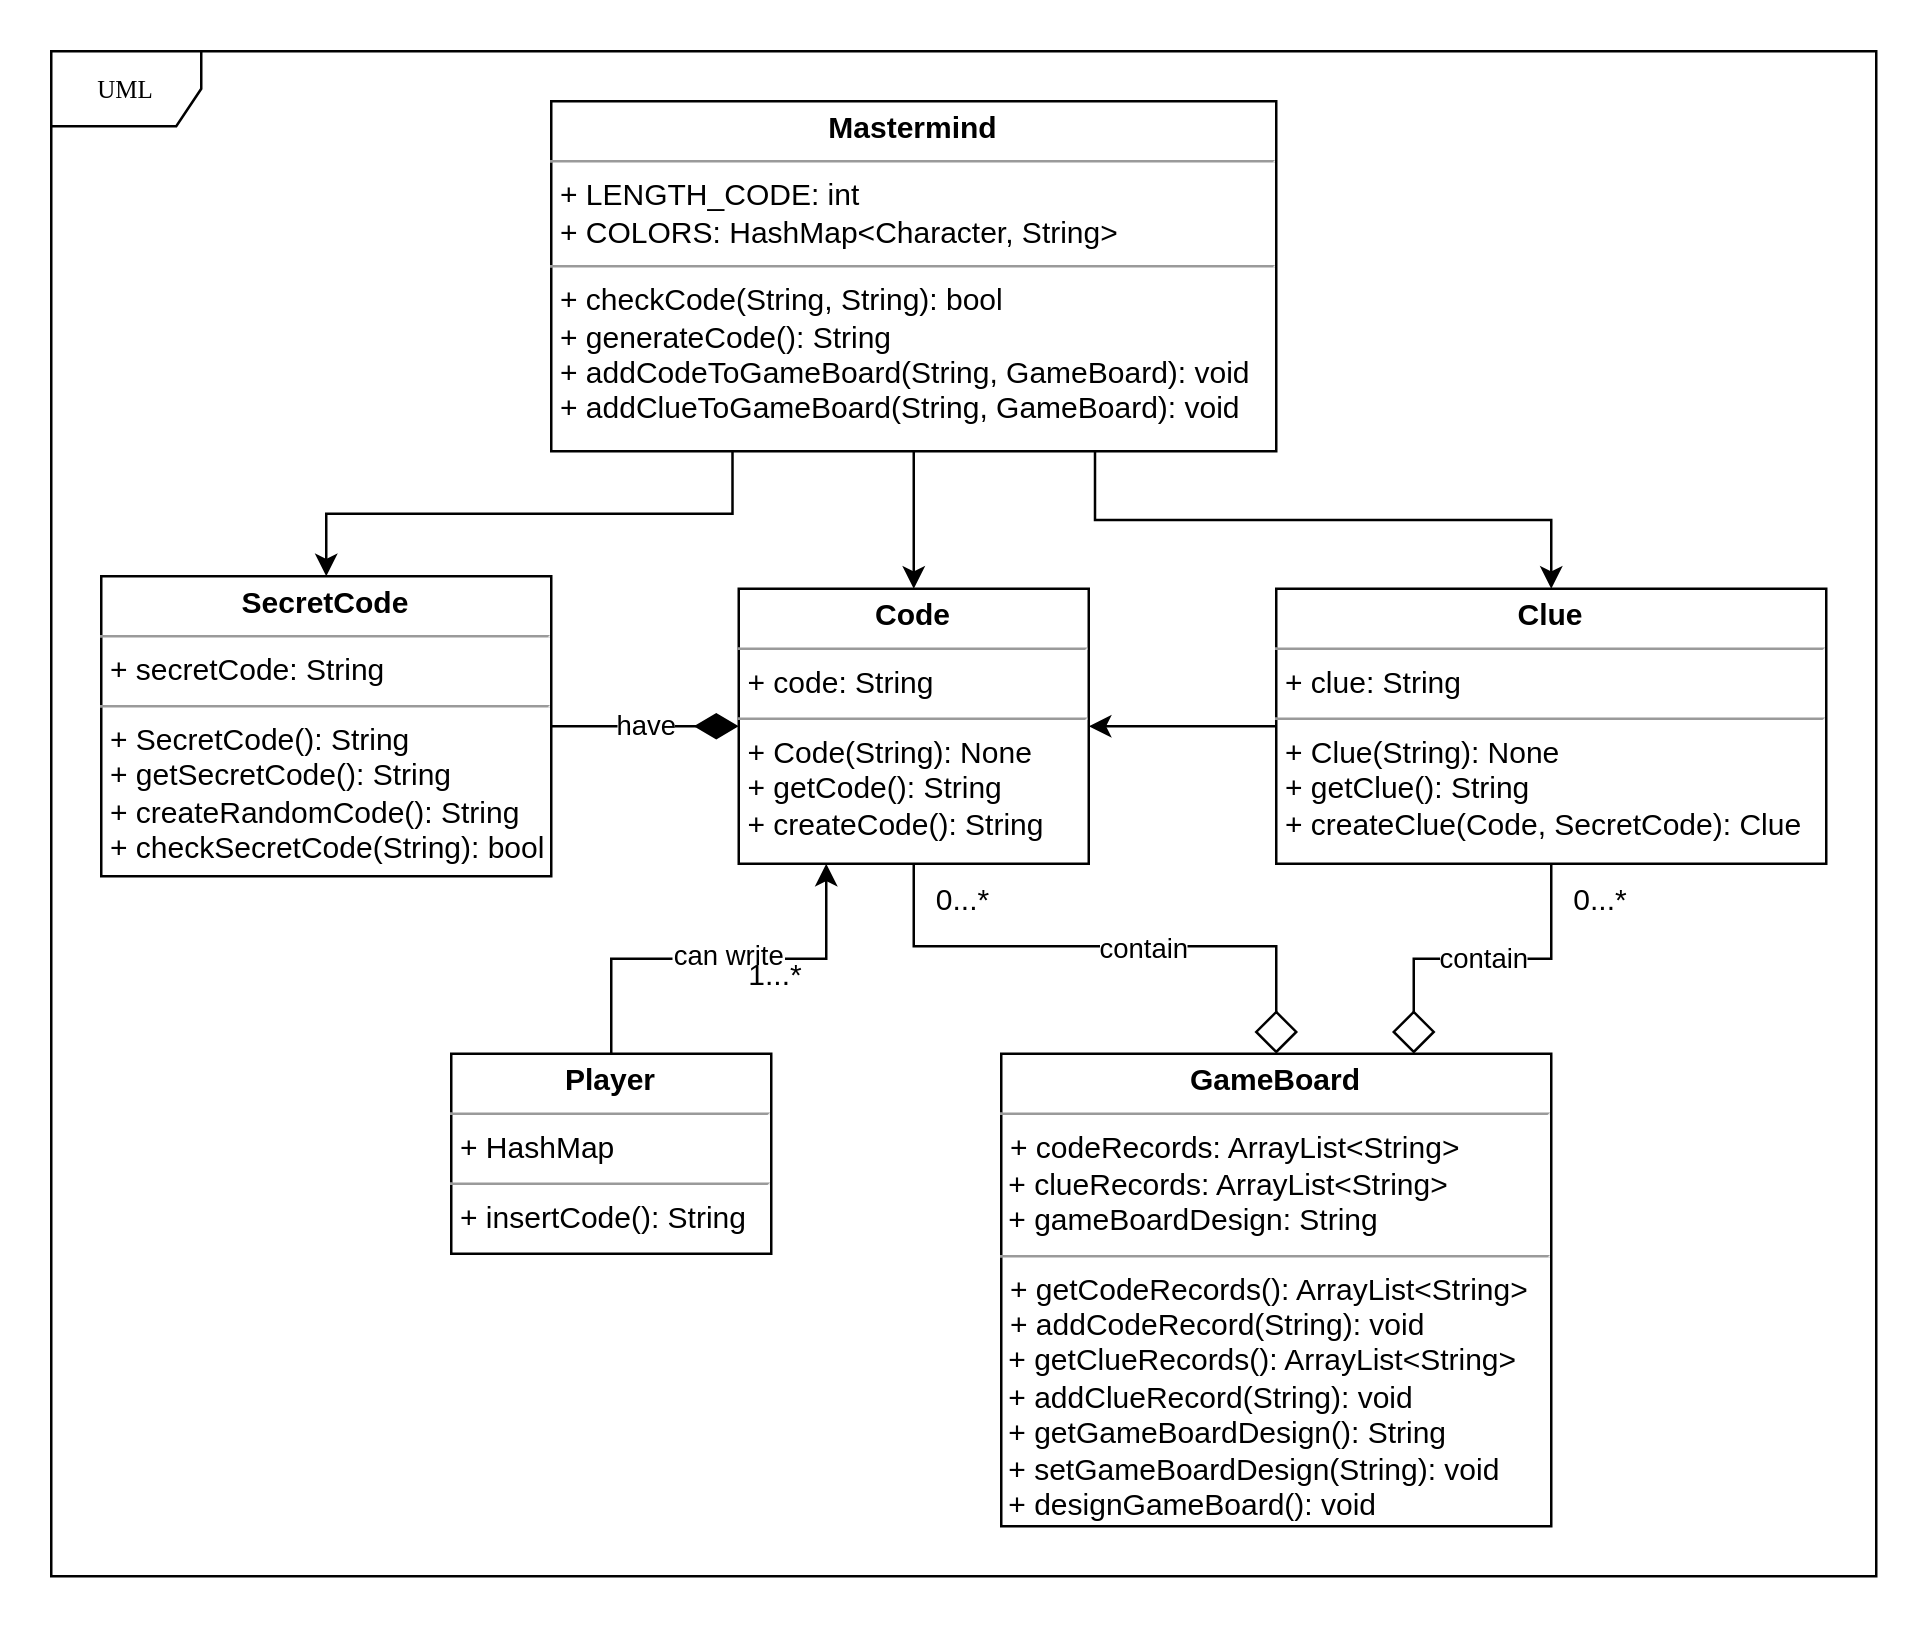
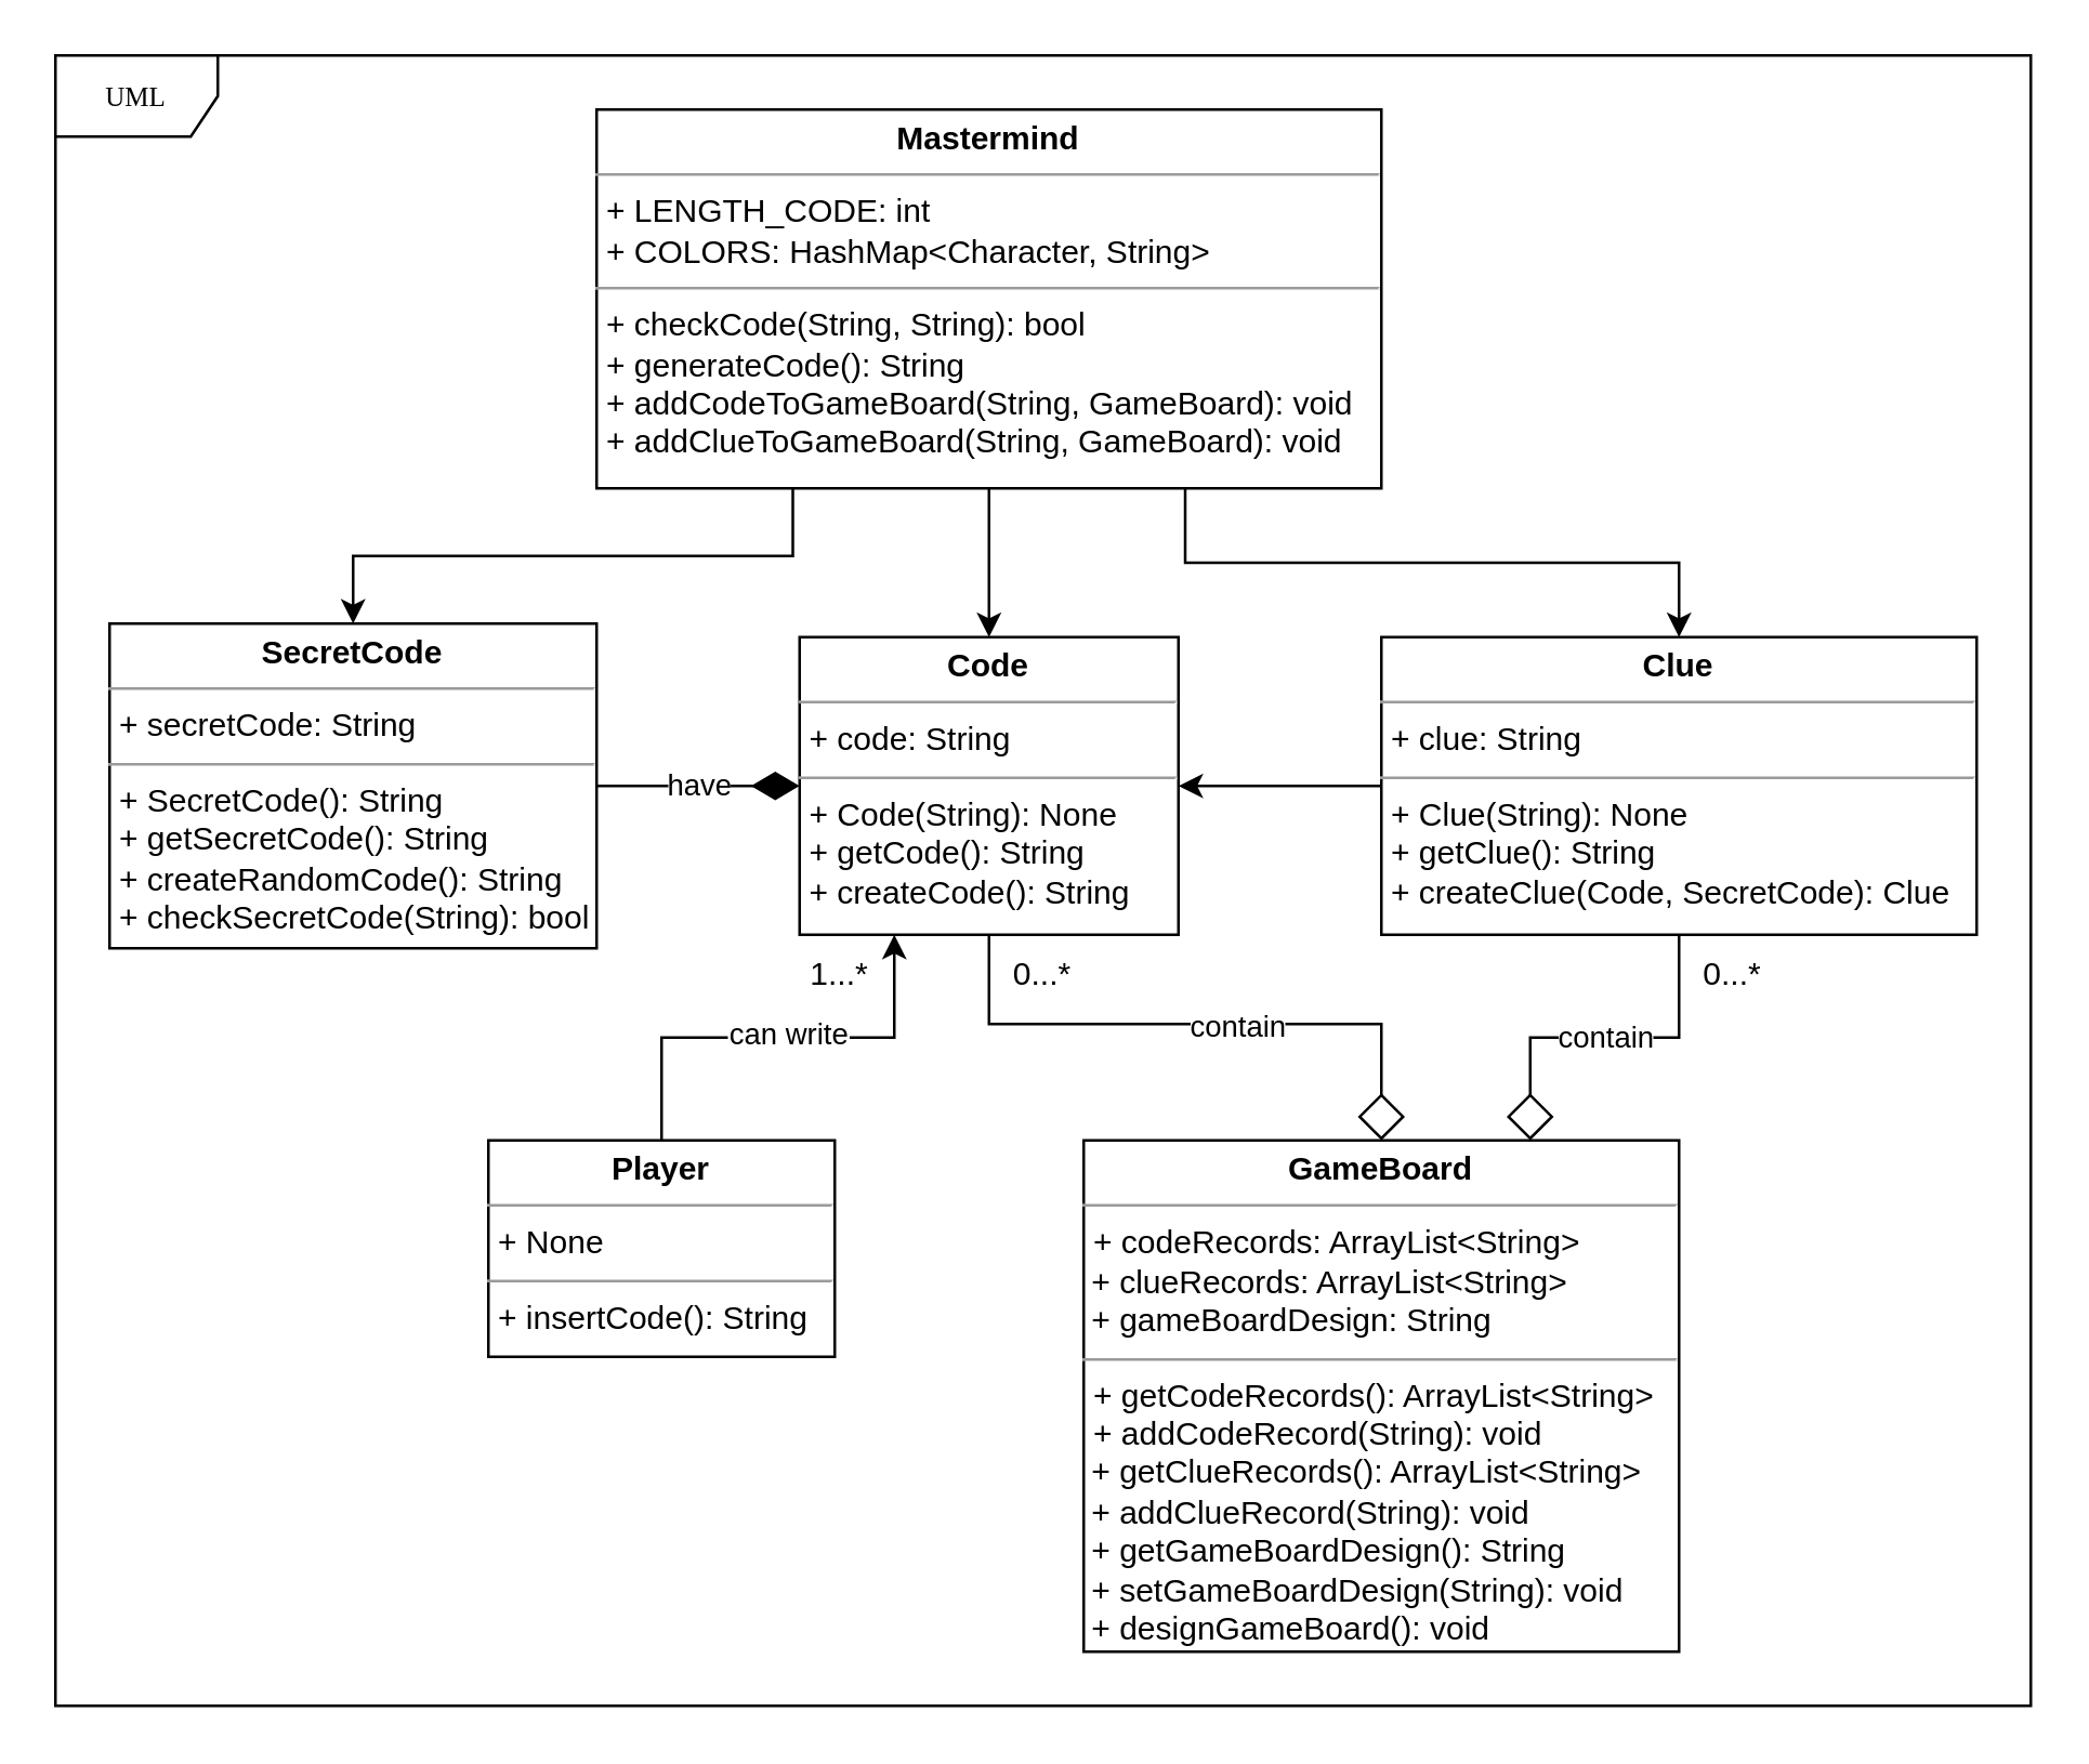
  <mxCell id="0" />
  <mxCell id="1" parent="0" />
  <mxCell id="2" value="UML" style="shape=umlFrame;whiteSpace=wrap;html=1;rounded=0;shadow=0;comic=0;labelBackgroundColor=none;strokeWidth=1;fontFamily=Verdana;fontSize=10;align=center;" parent="1" vertex="1"><mxGeometry x="20" y="20" width="730" height="610" as="geometry" /></mxCell>
  <mxCell id="3" style="edgeStyle=orthogonalEdgeStyle;rounded=0;orthogonalLoop=1;jettySize=auto;html=1;exitX=0.5;exitY=0;exitDx=0;exitDy=0;entryX=0.5;entryY=1;entryDx=0;entryDy=0;endArrow=none;endFill=0;startArrow=diamond;startFill=0;endSize=15;startSize=15;" edge="1" parent="1" source="6" target="9"><mxGeometry relative="1" as="geometry" /></mxCell>
  <mxCell id="4" value="contain" style="edgeLabel;html=1;align=center;verticalAlign=middle;resizable=0;points=[];" vertex="1" connectable="0" parent="3"><mxGeometry x="-0.122" relative="1" as="geometry"><mxPoint as="offset" /></mxGeometry></mxCell>
  <mxCell id="5" value="contain" style="edgeStyle=orthogonalEdgeStyle;rounded=0;orthogonalLoop=1;jettySize=auto;html=1;exitX=0.75;exitY=0;exitDx=0;exitDy=0;endArrow=none;endFill=0;startArrow=diamond;startFill=0;strokeWidth=1;endSize=15;startSize=15;" edge="1" parent="1" source="6" target="15"><mxGeometry relative="1" as="geometry"><Array as="points"><mxPoint x="565" y="383" /><mxPoint x="620" y="383" /></Array></mxGeometry></mxCell>
  <mxCell id="6" value="&lt;p style=&quot;margin: 0px ; margin-top: 4px ; text-align: center&quot;&gt;&lt;b&gt;GameBoard&lt;/b&gt;&lt;/p&gt;&lt;hr size=&quot;1&quot;&gt;&lt;p style=&quot;margin: 0px ; margin-left: 4px&quot;&gt;+ codeRecords: ArrayList&amp;lt;String&amp;gt;&lt;br&gt;&lt;/p&gt;&amp;nbsp;+ clueRecords: ArrayList&amp;lt;String&amp;gt;&lt;br&gt;&amp;nbsp;+ gameBoardDesign: String&lt;br&gt;&lt;hr size=&quot;1&quot;&gt;&lt;p style=&quot;margin: 0px ; margin-left: 4px&quot;&gt;+ getCodeRecords(): ArrayList&amp;lt;String&amp;gt;&lt;br&gt;+ addCodeRecord(String): void&lt;/p&gt;&lt;p style=&quot;margin: 0px ; margin-left: 4px&quot;&gt;&lt;/p&gt;&amp;nbsp;+ getClueRecords(): ArrayList&amp;lt;String&amp;gt;&lt;br&gt;&amp;nbsp;+ addClueRecord(String): void&lt;br&gt;&amp;nbsp;+&amp;nbsp;getGameBoardDesign(): String&lt;br&gt;&amp;nbsp;+ setGameBoardDesign(String): void&lt;br&gt;&amp;nbsp;+ designGameBoard(): void" style="verticalAlign=top;align=left;overflow=fill;fontSize=12;fontFamily=Helvetica;html=1;rounded=0;shadow=0;comic=0;labelBackgroundColor=none;strokeWidth=1" parent="1" vertex="1"><mxGeometry x="400" y="421" width="220" height="189" as="geometry" /></mxCell>
  <mxCell id="7" value="have" style="edgeStyle=orthogonalEdgeStyle;rounded=0;orthogonalLoop=1;jettySize=auto;html=1;exitX=1;exitY=0.5;exitDx=0;exitDy=0;entryX=0;entryY=0.5;entryDx=0;entryDy=0;endArrow=diamondThin;endFill=1;endSize=15;startSize=15;" edge="1" parent="1" source="8" target="9"><mxGeometry relative="1" as="geometry" /></mxCell>
  <mxCell id="8" value="&lt;p style=&quot;margin: 0px ; margin-top: 4px ; text-align: center&quot;&gt;&lt;b&gt;SecretCode&lt;/b&gt;&lt;/p&gt;&lt;hr size=&quot;1&quot;&gt;&lt;p style=&quot;margin: 0px ; margin-left: 4px&quot;&gt;+ secretCode: String&lt;br&gt;&lt;/p&gt;&lt;hr size=&quot;1&quot;&gt;&lt;p style=&quot;margin: 0px ; margin-left: 4px&quot;&gt;+ SecretCode(): String&lt;br&gt;+ getSecretCode(): String&lt;/p&gt;&lt;p style=&quot;margin: 0px ; margin-left: 4px&quot;&gt;+ createRandomCode(): String&lt;/p&gt;&lt;p style=&quot;margin: 0px ; margin-left: 4px&quot;&gt;+ checkSecretCode(String): bool&lt;/p&gt;" style="verticalAlign=top;align=left;overflow=fill;fontSize=12;fontFamily=Helvetica;html=1;rounded=0;shadow=0;comic=0;labelBackgroundColor=none;strokeWidth=1" parent="1" vertex="1"><mxGeometry x="40" y="230" width="180" height="120" as="geometry" /></mxCell>
  <mxCell id="9" value="&lt;p style=&quot;margin: 0px ; margin-top: 4px ; text-align: center&quot;&gt;&lt;b&gt;Code&lt;/b&gt;&lt;/p&gt;&lt;hr size=&quot;1&quot;&gt;&lt;p style=&quot;margin: 0px ; margin-left: 4px&quot;&gt;+ code: String&lt;br&gt;&lt;/p&gt;&lt;hr size=&quot;1&quot;&gt;&lt;p style=&quot;margin: 0px ; margin-left: 4px&quot;&gt;+ Code(String): None&lt;br&gt;+ getCode(): String&lt;/p&gt;&lt;p style=&quot;margin: 0px ; margin-left: 4px&quot;&gt;+ createCode(): String&lt;/p&gt;" style="verticalAlign=top;align=left;overflow=fill;fontSize=12;fontFamily=Helvetica;html=1;rounded=0;shadow=0;comic=0;labelBackgroundColor=none;strokeWidth=1" parent="1" vertex="1"><mxGeometry x="295" y="235" width="140" height="110" as="geometry" /></mxCell>
  <mxCell id="10" style="edgeStyle=orthogonalEdgeStyle;rounded=0;orthogonalLoop=1;jettySize=auto;html=1;exitX=0.5;exitY=1;exitDx=0;exitDy=0;entryX=0.5;entryY=0;entryDx=0;entryDy=0;" edge="1" parent="1" source="13" target="9"><mxGeometry relative="1" as="geometry" /></mxCell>
  <mxCell id="11" style="edgeStyle=orthogonalEdgeStyle;rounded=0;orthogonalLoop=1;jettySize=auto;html=1;exitX=0.75;exitY=1;exitDx=0;exitDy=0;entryX=0.5;entryY=0;entryDx=0;entryDy=0;" edge="1" parent="1" source="13" target="15"><mxGeometry relative="1" as="geometry" /></mxCell>
  <mxCell id="12" style="edgeStyle=orthogonalEdgeStyle;rounded=0;orthogonalLoop=1;jettySize=auto;html=1;exitX=0.25;exitY=1;exitDx=0;exitDy=0;entryX=0.5;entryY=0;entryDx=0;entryDy=0;" edge="1" parent="1" source="13" target="8"><mxGeometry relative="1" as="geometry" /></mxCell>
  <mxCell id="13" value="&lt;p style=&quot;margin: 0px ; margin-top: 4px ; text-align: center&quot;&gt;&lt;b&gt;Mastermind&lt;/b&gt;&lt;/p&gt;&lt;hr size=&quot;1&quot;&gt;&lt;p style=&quot;margin: 0px ; margin-left: 4px&quot;&gt;+ LENGTH_CODE: int&lt;br&gt;&lt;/p&gt;&lt;p style=&quot;margin: 0px ; margin-left: 4px&quot;&gt;+ COLORS: HashMap&amp;lt;Character, String&amp;gt;&lt;/p&gt;&lt;hr size=&quot;1&quot;&gt;&lt;p style=&quot;margin: 0px ; margin-left: 4px&quot;&gt;+ checkCode(String, String): bool&lt;br&gt;+ generateCode(): String&lt;/p&gt;&lt;p style=&quot;margin: 0px ; margin-left: 4px&quot;&gt;+&amp;nbsp;addCodeToGameBoard(String, GameBoard): void&lt;/p&gt;&lt;p style=&quot;margin: 0px ; margin-left: 4px&quot;&gt;+ addClueToGameBoard(String, GameBoard): void&lt;br&gt;&lt;/p&gt;" style="verticalAlign=top;align=left;overflow=fill;fontSize=12;fontFamily=Helvetica;html=1;rounded=0;shadow=0;comic=0;labelBackgroundColor=none;strokeWidth=1" parent="1" vertex="1"><mxGeometry x="220" y="40" width="290" height="140" as="geometry" /></mxCell>
  <mxCell id="14" style="edgeStyle=orthogonalEdgeStyle;rounded=0;orthogonalLoop=1;jettySize=auto;html=1;exitX=0;exitY=0.5;exitDx=0;exitDy=0;entryX=1;entryY=0.5;entryDx=0;entryDy=0;" edge="1" parent="1" source="15" target="9"><mxGeometry relative="1" as="geometry" /></mxCell>
  <mxCell id="15" value="&lt;p style=&quot;margin: 0px ; margin-top: 4px ; text-align: center&quot;&gt;&lt;b&gt;Clue&lt;/b&gt;&lt;/p&gt;&lt;hr size=&quot;1&quot;&gt;&lt;p style=&quot;margin: 0px ; margin-left: 4px&quot;&gt;+ clue: String&lt;br&gt;&lt;/p&gt;&lt;hr size=&quot;1&quot;&gt;&lt;p style=&quot;margin: 0px ; margin-left: 4px&quot;&gt;+ Clue(String): None&lt;/p&gt;&lt;p style=&quot;margin: 0px ; margin-left: 4px&quot;&gt;+ getClue(): String&lt;br&gt;+ createClue(Code, SecretCode): Clue&lt;/p&gt;&lt;p style=&quot;margin: 0px ; margin-left: 4px&quot;&gt;&lt;br&gt;&lt;/p&gt;" style="verticalAlign=top;align=left;overflow=fill;fontSize=12;fontFamily=Helvetica;html=1;rounded=0;shadow=0;comic=0;labelBackgroundColor=none;strokeWidth=1" parent="1" vertex="1"><mxGeometry x="510" y="235" width="220" height="110" as="geometry" /></mxCell>
  <mxCell id="16" style="edgeStyle=orthogonalEdgeStyle;rounded=0;orthogonalLoop=1;jettySize=auto;html=1;exitX=0.5;exitY=0;exitDx=0;exitDy=0;entryX=0.25;entryY=1;entryDx=0;entryDy=0;" edge="1" parent="1" source="18" target="9"><mxGeometry relative="1" as="geometry" /></mxCell>
  <mxCell id="17" value="can write" style="edgeLabel;html=1;align=center;verticalAlign=middle;resizable=0;points=[];" vertex="1" connectable="0" parent="16"><mxGeometry x="0.235" y="2" relative="1" as="geometry"><mxPoint x="-16" as="offset" /></mxGeometry></mxCell>
- <mxCell id="18" value="&lt;p style=&quot;margin: 0px ; margin-top: 4px ; text-align: center&quot;&gt;&lt;b&gt;Player&lt;/b&gt;&lt;/p&gt;&lt;hr size=&quot;1&quot;&gt;&lt;p style=&quot;margin: 0px ; margin-left: 4px&quot;&gt;+ HashMap&lt;br&gt;&lt;/p&gt;&lt;hr size=&quot;1&quot;&gt;&lt;p style=&quot;margin: 0px ; margin-left: 4px&quot;&gt;+ insertCode(): String&lt;/p&gt;" style="verticalAlign=top;align=left;overflow=fill;fontSize=12;fontFamily=Helvetica;html=1;rounded=0;shadow=0;comic=0;labelBackgroundColor=none;strokeWidth=1" parent="1" vertex="1"><mxGeometry x="180" y="421" width="128" height="80" as="geometry" /></mxCell>
+ <mxCell id="18" value="&lt;p style=&quot;margin: 0px ; margin-top: 4px ; text-align: center&quot;&gt;&lt;b&gt;Player&lt;/b&gt;&lt;/p&gt;&lt;hr size=&quot;1&quot;&gt;&lt;p style=&quot;margin: 0px ; margin-left: 4px&quot;&gt;+ None&lt;br&gt;&lt;/p&gt;&lt;hr size=&quot;1&quot;&gt;&lt;p style=&quot;margin: 0px ; margin-left: 4px&quot;&gt;+ insertCode(): String&lt;/p&gt;" style="verticalAlign=top;align=left;overflow=fill;fontSize=12;fontFamily=Helvetica;html=1;rounded=0;shadow=0;comic=0;labelBackgroundColor=none;strokeWidth=1" parent="1" vertex="1"><mxGeometry x="180" y="421" width="128" height="80" as="geometry" /></mxCell>
  <mxCell id="19" value="0...*" style="text;html=1;strokeColor=none;fillColor=none;align=center;verticalAlign=middle;whiteSpace=wrap;rounded=0;" vertex="1" parent="1"><mxGeometry x="365" y="350" width="40" height="20" as="geometry" /></mxCell>
  <mxCell id="20" value="0...*" style="text;html=1;strokeColor=none;fillColor=none;align=center;verticalAlign=middle;whiteSpace=wrap;rounded=0;" vertex="1" parent="1"><mxGeometry x="620" y="350" width="40" height="20" as="geometry" /></mxCell>
- <mxCell id="21" value="1...*" style="text;html=1;strokeColor=none;fillColor=none;align=center;verticalAlign=middle;whiteSpace=wrap;rounded=0;" vertex="1" parent="1"><mxGeometry x="290" y="380" width="40" height="20" as="geometry" /></mxCell>
+ <mxCell id="21" value="1...*" style="text;html=1;strokeColor=none;fillColor=none;align=center;verticalAlign=middle;whiteSpace=wrap;rounded=0;" vertex="1" parent="1"><mxGeometry x="290" y="350" width="40" height="20" as="geometry" /></mxCell>
